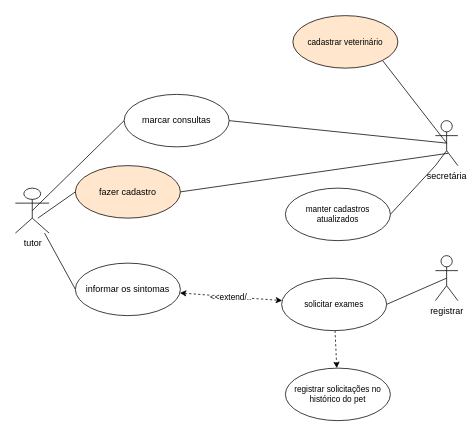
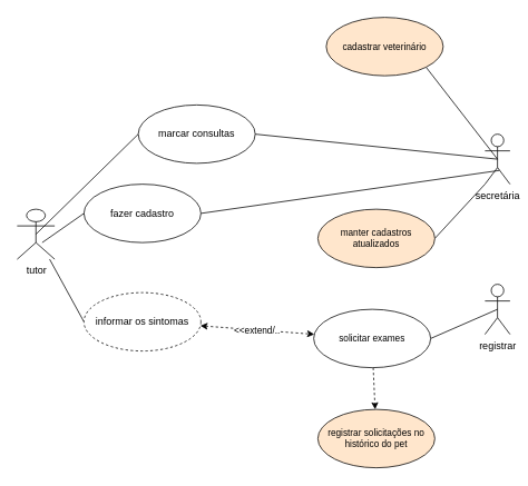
  <mxCell id="0" />
  <mxCell id="1" parent="0" />
  <mxCell id="2" value="tutor" style="shape=umlActor;verticalLabelPosition=bottom;verticalAlign=top;html=1;" vertex="1" parent="1"><mxGeometry x="20" y="250" width="45" height="60" as="geometry" /></mxCell>
  <mxCell id="3" style="edgeStyle=none;shape=connector;rounded=0;orthogonalLoop=1;jettySize=auto;html=1;exitX=0.5;exitY=0.5;exitDx=0;exitDy=0;exitPerimeter=0;entryX=1;entryY=1;entryDx=0;entryDy=0;labelBackgroundColor=default;strokeColor=default;fontFamily=Helvetica;fontSize=11;fontColor=default;endArrow=none;endFill=0;" edge="1" parent="1" source="4" target="15"><mxGeometry relative="1" as="geometry" /></mxCell>
  <mxCell id="4" value="secretária" style="shape=umlActor;verticalLabelPosition=bottom;verticalAlign=top;html=1;" vertex="1" parent="1"><mxGeometry x="580" y="160" width="30" height="60" as="geometry" /></mxCell>
  <mxCell id="5" value="registrar" style="shape=umlActor;verticalLabelPosition=bottom;verticalAlign=top;html=1;" vertex="1" parent="1"><mxGeometry x="580" y="340" width="30" height="60" as="geometry" /></mxCell>
  <mxCell id="6" style="edgeStyle=none;shape=connector;rounded=0;orthogonalLoop=1;jettySize=auto;html=1;exitX=0;exitY=0.5;exitDx=0;exitDy=0;entryX=0.5;entryY=0.5;entryDx=0;entryDy=0;entryPerimeter=0;labelBackgroundColor=default;strokeColor=default;fontFamily=Helvetica;fontSize=11;fontColor=default;endArrow=none;endFill=0;" edge="1" parent="1" source="8" target="2"><mxGeometry relative="1" as="geometry" /></mxCell>
  <mxCell id="7" style="edgeStyle=none;shape=connector;rounded=0;orthogonalLoop=1;jettySize=auto;html=1;exitX=1;exitY=0.5;exitDx=0;exitDy=0;entryX=0.5;entryY=0.5;entryDx=0;entryDy=0;entryPerimeter=0;labelBackgroundColor=default;strokeColor=default;fontFamily=Helvetica;fontSize=11;fontColor=default;endArrow=none;endFill=0;" edge="1" parent="1" source="8" target="4"><mxGeometry relative="1" as="geometry" /></mxCell>
  <mxCell id="8" value="marcar consultas" style="ellipse;whiteSpace=wrap;html=1;" vertex="1" parent="1"><mxGeometry x="165" y="125" width="140" height="70" as="geometry" /></mxCell>
  <mxCell id="9" style="edgeStyle=none;shape=connector;rounded=0;orthogonalLoop=1;jettySize=auto;html=1;exitX=0;exitY=0.5;exitDx=0;exitDy=0;entryX=0.667;entryY=0.667;entryDx=0;entryDy=0;entryPerimeter=0;labelBackgroundColor=default;strokeColor=default;fontFamily=Helvetica;fontSize=11;fontColor=default;endArrow=none;endFill=0;" edge="1" parent="1" source="11" target="2"><mxGeometry relative="1" as="geometry" /></mxCell>
  <mxCell id="10" style="edgeStyle=none;shape=connector;rounded=0;orthogonalLoop=1;jettySize=auto;html=1;exitX=1;exitY=0.5;exitDx=0;exitDy=0;entryX=0.575;entryY=0.725;entryDx=0;entryDy=0;entryPerimeter=0;labelBackgroundColor=default;strokeColor=default;fontFamily=Helvetica;fontSize=11;fontColor=default;endArrow=none;endFill=0;" edge="1" parent="1" source="11" target="4"><mxGeometry relative="1" as="geometry" /></mxCell>
- <mxCell id="11" value="fazer cadastro" style="ellipse;whiteSpace=wrap;html=1;fillColor=#ffe6cc;" vertex="1" parent="1"><mxGeometry x="100" y="220" width="140" height="70" as="geometry" /></mxCell>
+ <mxCell id="11" value="fazer cadastro" style="ellipse;whiteSpace=wrap;html=1;" vertex="1" parent="1"><mxGeometry x="100" y="220" width="140" height="70" as="geometry" /></mxCell>
  <mxCell id="12" style="edgeStyle=none;shape=connector;rounded=0;orthogonalLoop=1;jettySize=auto;html=1;exitX=0;exitY=0.5;exitDx=0;exitDy=0;labelBackgroundColor=default;strokeColor=default;fontFamily=Helvetica;fontSize=11;fontColor=default;endArrow=none;endFill=0;" edge="1" parent="1" source="14" target="2"><mxGeometry relative="1" as="geometry" /></mxCell>
  <mxCell id="13" value="&amp;lt;&amp;lt;extend/.." style="edgeStyle=none;shape=connector;rounded=0;orthogonalLoop=1;jettySize=auto;html=1;labelBackgroundColor=default;strokeColor=default;fontFamily=Helvetica;fontSize=11;fontColor=default;endArrow=classic;endFill=1;dashed=1;startArrow=classic;startFill=1;" edge="1" parent="1" source="14" target="20"><mxGeometry relative="1" as="geometry" /></mxCell>
- <mxCell id="14" value="informar os sintomas" style="ellipse;whiteSpace=wrap;html=1;" vertex="1" parent="1"><mxGeometry x="100" y="350" width="140" height="70" as="geometry" /></mxCell>
+ <mxCell id="14" value="informar os sintomas" style="ellipse;whiteSpace=wrap;html=1;dashed=1;" vertex="1" parent="1"><mxGeometry x="100" y="350" width="140" height="70" as="geometry" /></mxCell>
  <mxCell id="15" value="cadastrar veterinário" style="ellipse;whiteSpace=wrap;html=1;fontFamily=Helvetica;fontSize=11;fontColor=default;fillColor=#ffe6cc;" vertex="1" parent="1"><mxGeometry x="390" y="20" width="140" height="70" as="geometry" /></mxCell>
  <mxCell id="16" style="edgeStyle=none;shape=connector;rounded=0;orthogonalLoop=1;jettySize=auto;html=1;exitX=1;exitY=0.5;exitDx=0;exitDy=0;entryX=0;entryY=1;entryDx=0;entryDy=0;entryPerimeter=0;labelBackgroundColor=default;strokeColor=default;fontFamily=Helvetica;fontSize=11;fontColor=default;endArrow=none;endFill=0;" edge="1" parent="1" source="17" target="4"><mxGeometry relative="1" as="geometry" /></mxCell>
- <mxCell id="17" value="manter cadastros atualizados" style="ellipse;whiteSpace=wrap;html=1;fontFamily=Helvetica;fontSize=11;fontColor=default;" vertex="1" parent="1"><mxGeometry x="380" y="250" width="140" height="70" as="geometry" /></mxCell>
+ <mxCell id="17" value="manter cadastros atualizados" style="ellipse;whiteSpace=wrap;html=1;fontFamily=Helvetica;fontSize=11;fontColor=default;fillColor=#ffe6cc;" vertex="1" parent="1"><mxGeometry x="380" y="250" width="140" height="70" as="geometry" /></mxCell>
  <mxCell id="18" value="" style="edgeStyle=none;shape=connector;rounded=0;orthogonalLoop=1;jettySize=auto;html=1;labelBackgroundColor=default;strokeColor=default;fontFamily=Helvetica;fontSize=11;fontColor=default;endArrow=classic;endFill=1;dashed=1;" edge="1" parent="1" source="20" target="21"><mxGeometry relative="1" as="geometry" /></mxCell>
  <mxCell id="19" style="edgeStyle=none;shape=connector;rounded=0;orthogonalLoop=1;jettySize=auto;html=1;exitX=1;exitY=0.5;exitDx=0;exitDy=0;entryX=0.5;entryY=0.5;entryDx=0;entryDy=0;entryPerimeter=0;labelBackgroundColor=default;strokeColor=default;fontFamily=Helvetica;fontSize=11;fontColor=default;endArrow=none;endFill=0;" edge="1" parent="1" source="20" target="5"><mxGeometry relative="1" as="geometry" /></mxCell>
  <mxCell id="20" value="solicitar exames" style="ellipse;whiteSpace=wrap;html=1;fontFamily=Helvetica;fontSize=11;fontColor=default;" vertex="1" parent="1"><mxGeometry x="375" y="370" width="140" height="70" as="geometry" /></mxCell>
- <mxCell id="21" value="registrar solicitações no histórico do pet" style="ellipse;whiteSpace=wrap;html=1;fontFamily=Helvetica;fontSize=11;fontColor=default;" vertex="1" parent="1"><mxGeometry x="380" y="490" width="140" height="70" as="geometry" /></mxCell>
+ <mxCell id="21" value="registrar solicitações no histórico do pet" style="ellipse;whiteSpace=wrap;html=1;fontFamily=Helvetica;fontSize=11;fontColor=default;fillColor=#ffe6cc;" vertex="1" parent="1"><mxGeometry x="380" y="490" width="140" height="70" as="geometry" /></mxCell>
